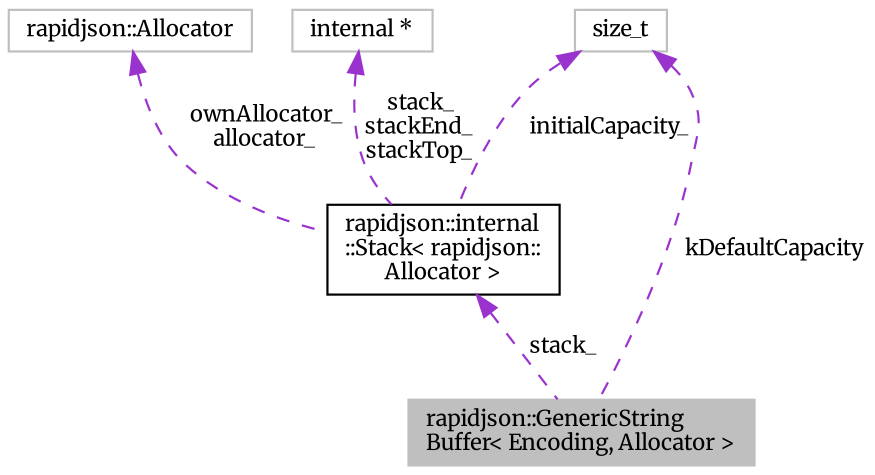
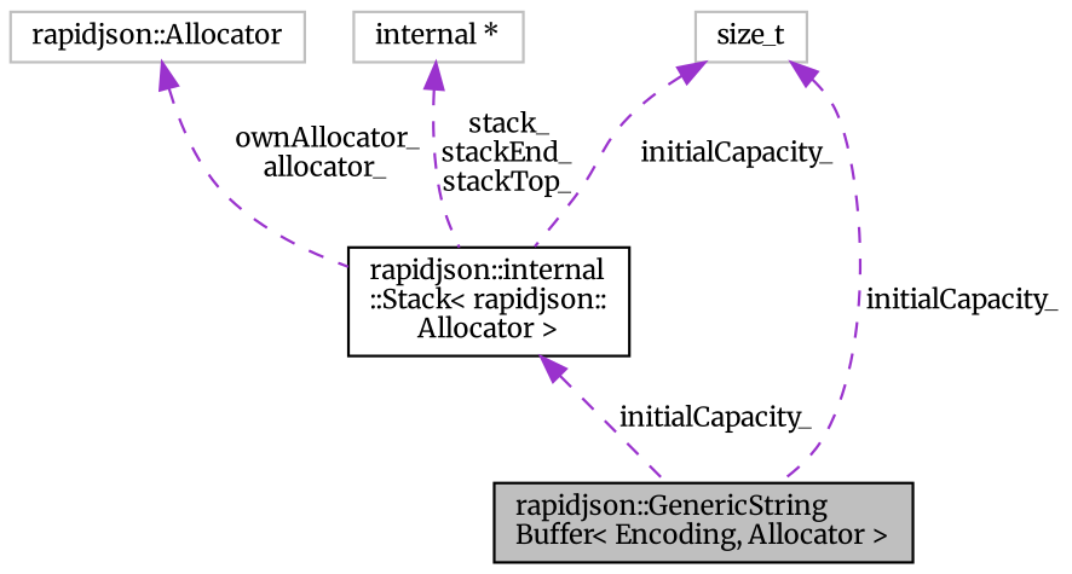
  digraph {
    fontname=Merriweather
    node [color=grey75 fillcolor=white fontname=Merriweather fontsize=10 shape=record style=filled]
    edge [color=darkorchid3 dir=back fontname=Merriweather fontsize=10 labelfontname=Helvetica labelfontsize=10 style=dashed]
-   n1 [fillcolor=grey75 fontcolor=black height=0.2 label="rapidjson::GenericString\lBuffer\< Encoding, Allocator \>" width=0.4]
+   n1 [color=black fillcolor=grey75 fontcolor=black height=0.2 label="rapidjson::GenericString\lBuffer\< Encoding, Allocator \>" width=0.4]
    n2 [color=black height=0.2 label="rapidjson::internal\l::Stack\< rapidjson::\lAllocator \>" width=0.4]
    n3 [height=0.2 label="rapidjson::Allocator" width=0.4]
    n4 [height=0.2 label=size_t width=0.4]
    n5 [height=0.2 label="internal *" width=0.4]
-   n2 -> n1 [label=" stack_"]
+   n2 -> n1 [label=" initialCapacity_"]
    n3 -> n2 [label=" ownAllocator_\nallocator_"]
-   n4 -> n1 [label=" kDefaultCapacity"]
+   n4 -> n1 [label=" initialCapacity_"]
    n4 -> n2 [label=" initialCapacity_"]
    n5 -> n2 [label=" stack_\nstackEnd_\nstackTop_"]
  }
